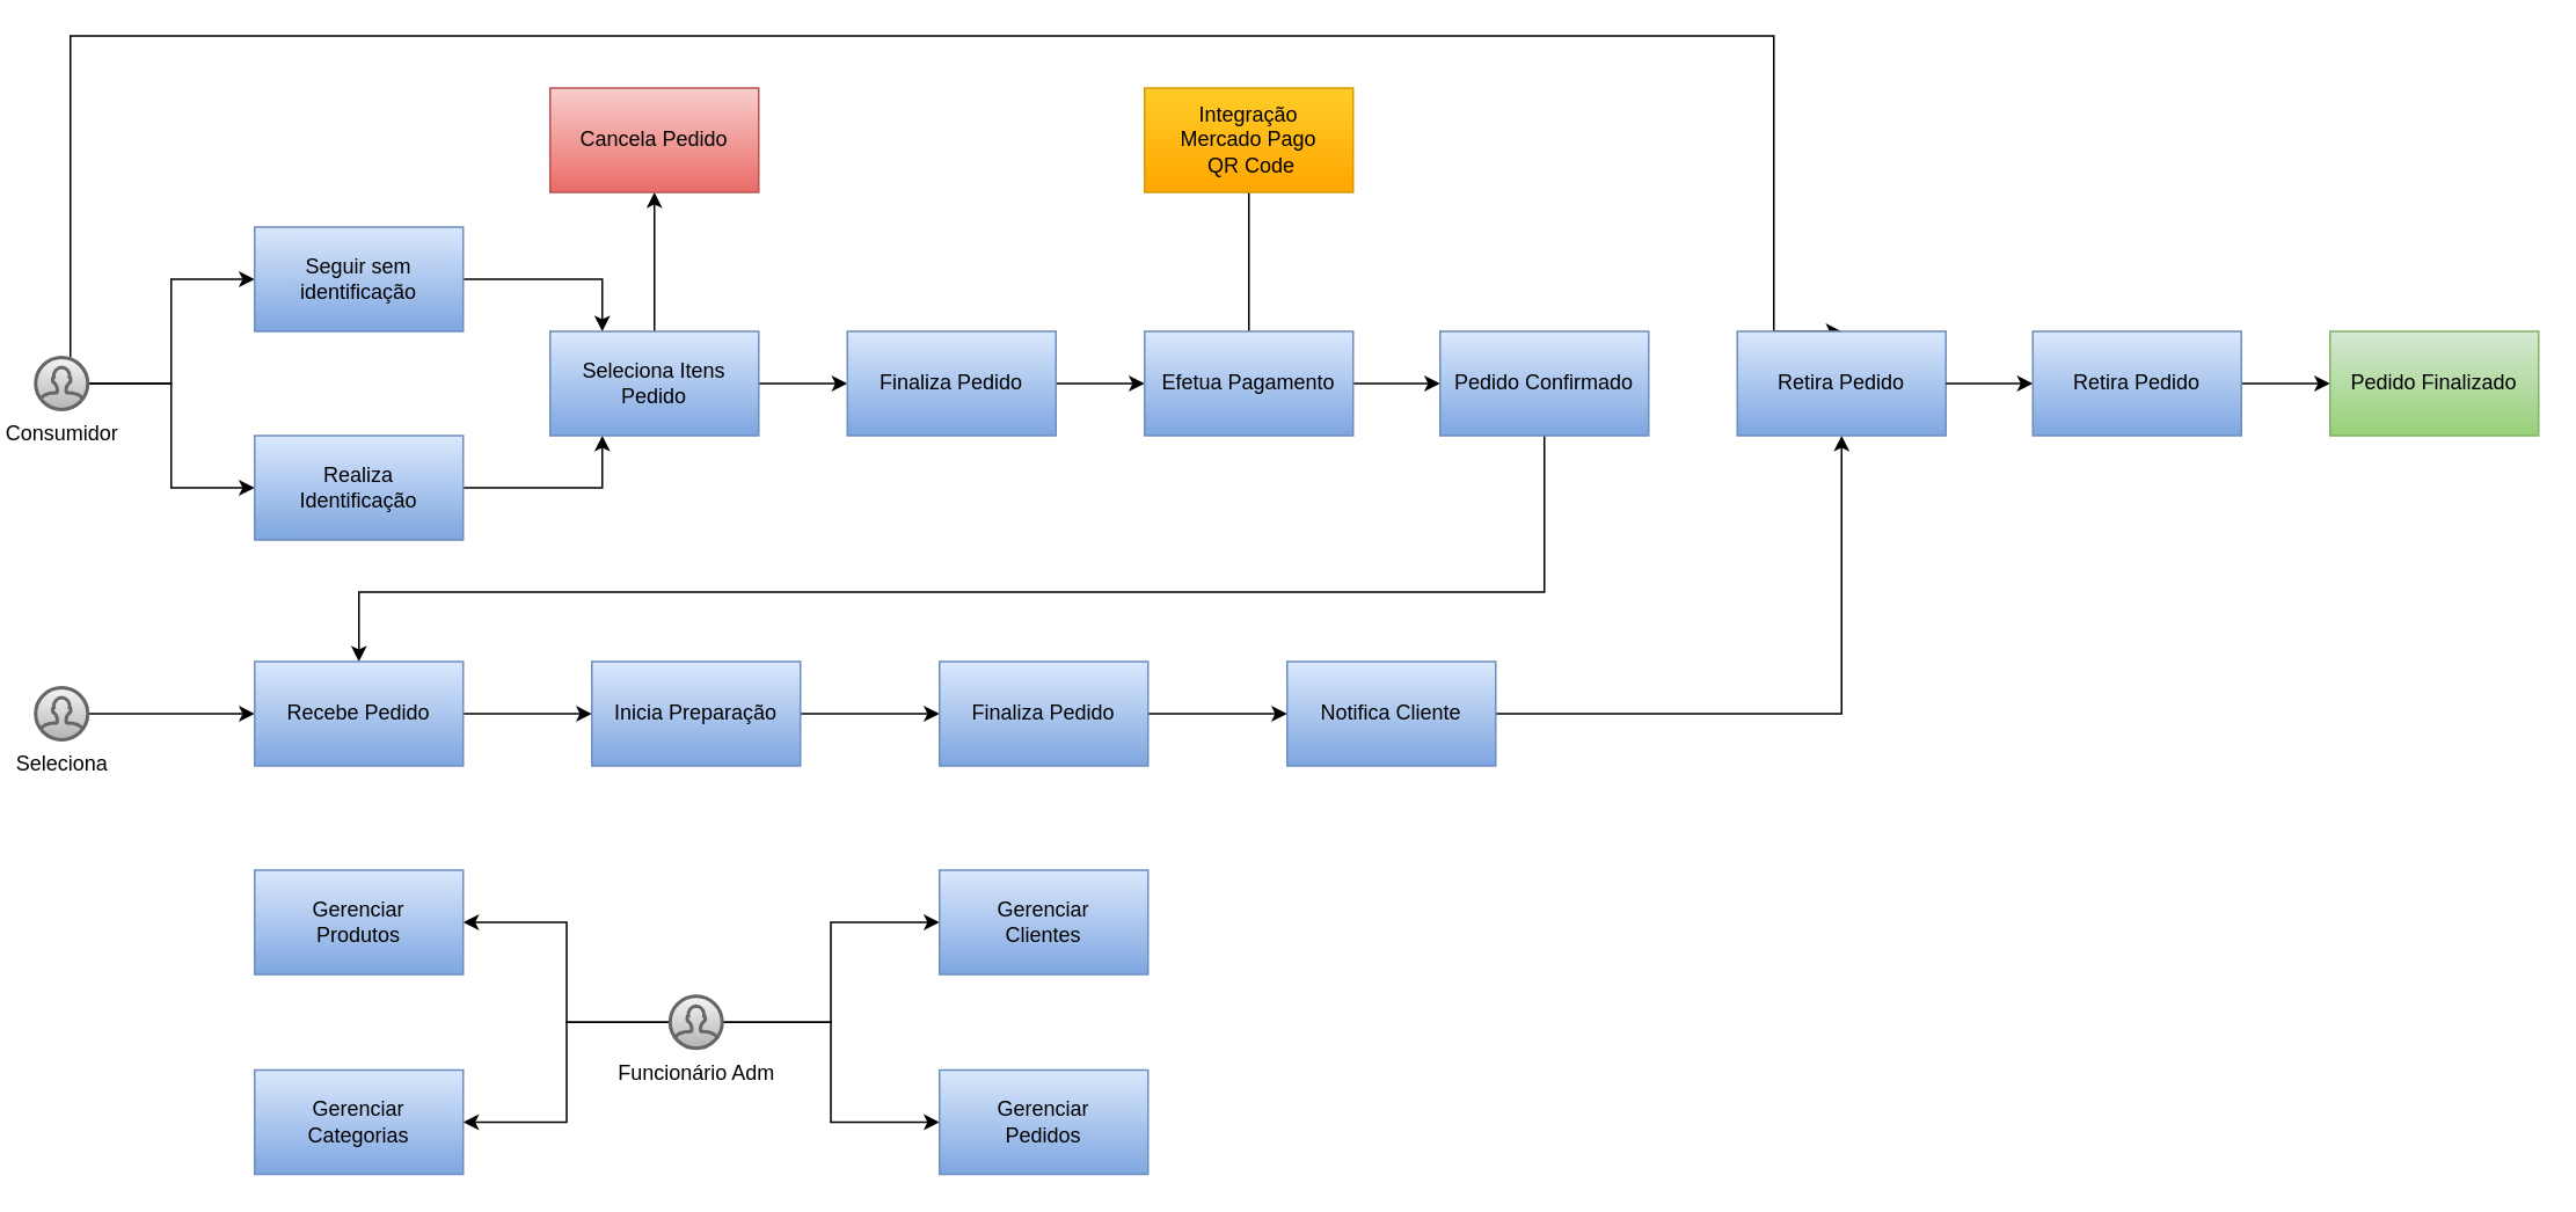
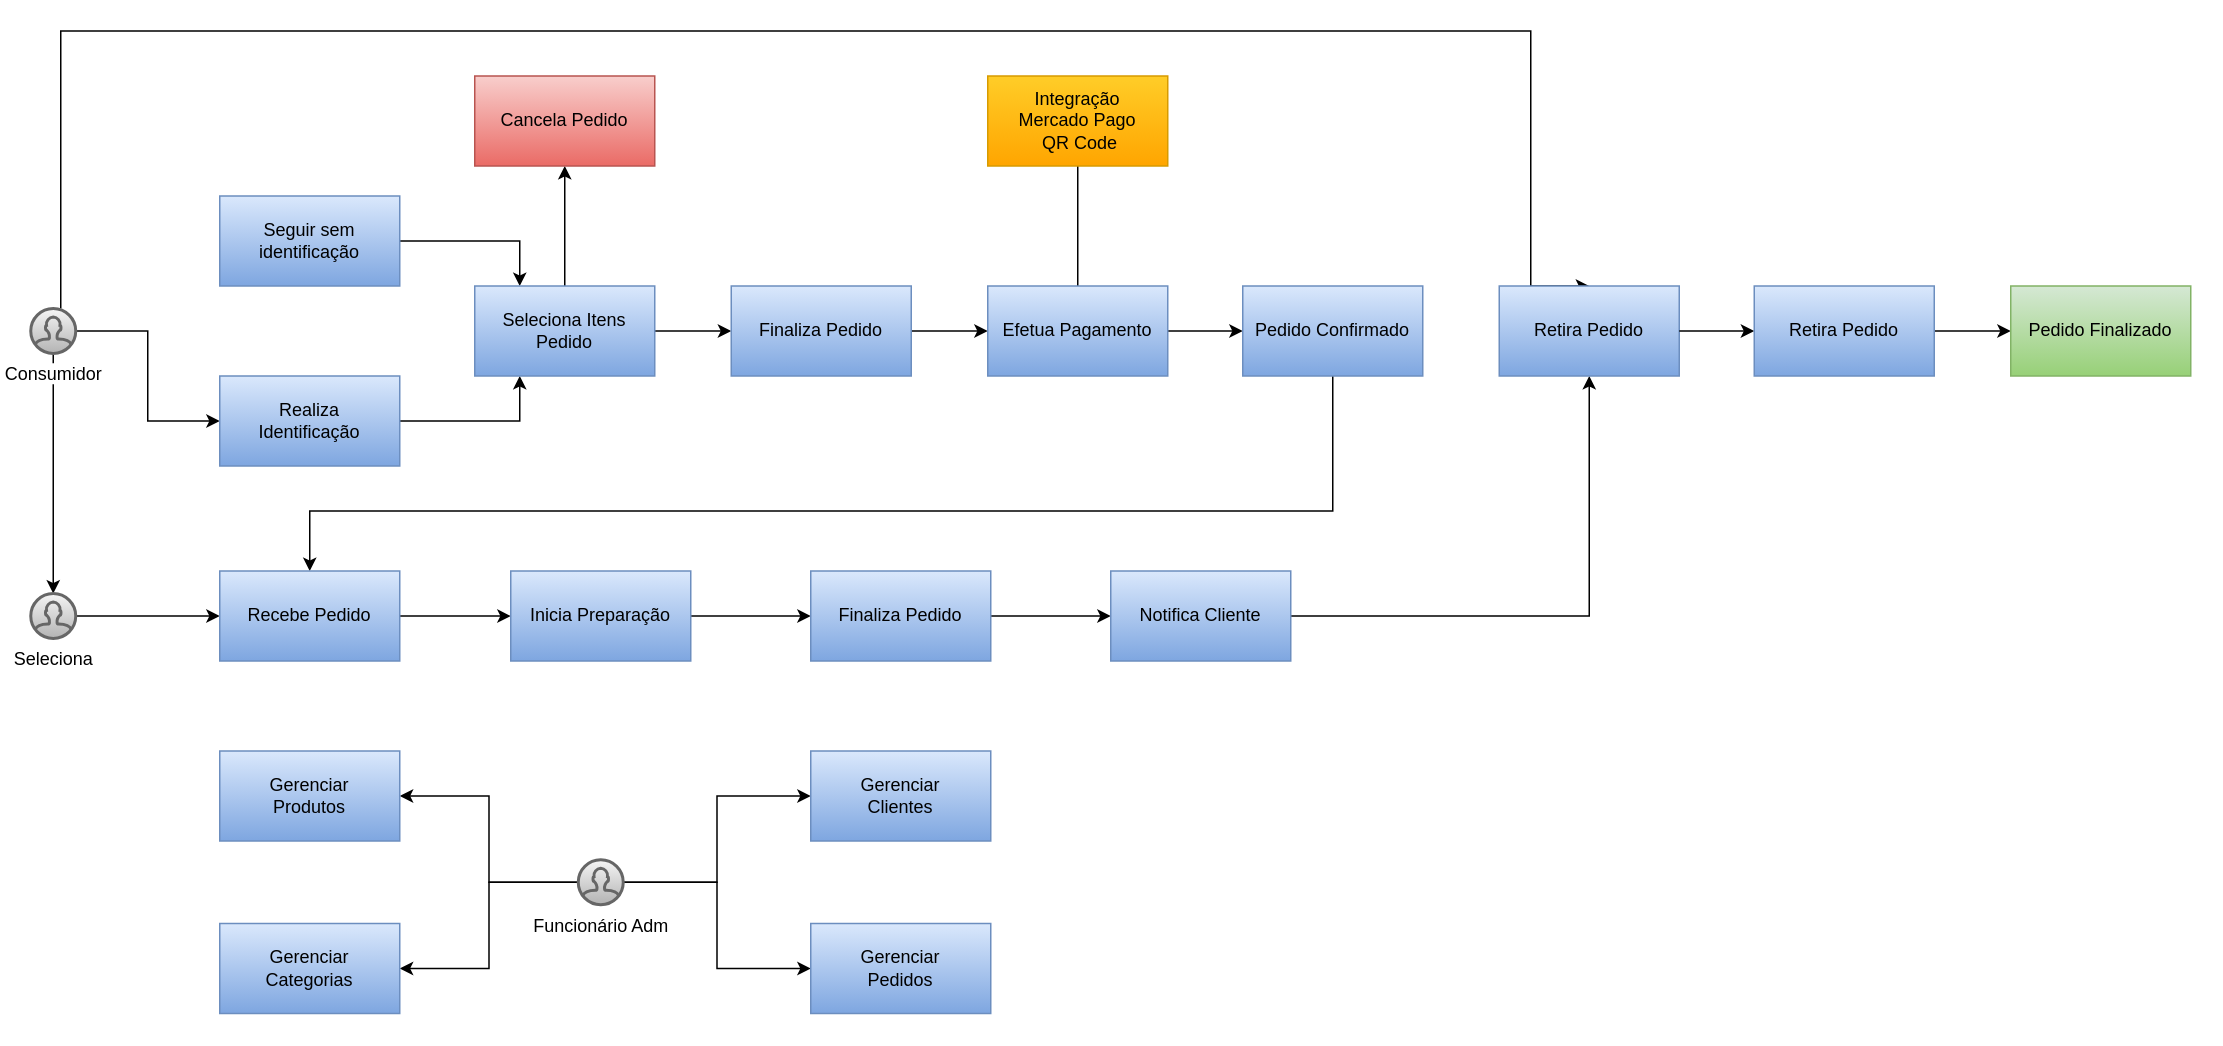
  <mxCell id="0" />
  <mxCell id="1" parent="0" />
- <mxCell id="2" style="edgeStyle=orthogonalEdgeStyle;rounded=0;orthogonalLoop=1;jettySize=auto;html=1;entryX=0;entryY=0.5;entryDx=0;entryDy=0;" edge="1" parent="1" source="5" target="14"><mxGeometry relative="1" as="geometry" /></mxCell>
+ <mxCell id="2" style="edgeStyle=orthogonalEdgeStyle;rounded=0;orthogonalLoop=1;jettySize=auto;html=1;" edge="1" parent="1" source="5" target="27"><mxGeometry relative="1" as="geometry" /></mxCell>
  <mxCell id="3" style="edgeStyle=orthogonalEdgeStyle;rounded=0;orthogonalLoop=1;jettySize=auto;html=1;entryX=0;entryY=0.5;entryDx=0;entryDy=0;" edge="1" parent="1" source="5" target="12"><mxGeometry relative="1" as="geometry" /></mxCell>
  <mxCell id="4" style="edgeStyle=orthogonalEdgeStyle;rounded=0;orthogonalLoop=1;jettySize=auto;html=1;entryX=0.5;entryY=0;entryDx=0;entryDy=0;" edge="1" parent="1" source="5" target="36"><mxGeometry relative="1" as="geometry"><Array as="points"><mxPoint x="40" y="20" /><mxPoint x="1020" y="20" /></Array></mxGeometry></mxCell>
  <mxCell id="5" value="Consumidor" style="html=1;verticalLabelPosition=bottom;align=center;labelBackgroundColor=#ffffff;verticalAlign=top;strokeWidth=2;strokeColor=#666666;shadow=0;dashed=0;shape=mxgraph.ios7.icons.user;fillColor=#f5f5f5;gradientColor=#b3b3b3;" vertex="1" parent="1"><mxGeometry x="20" y="205" width="30" height="30" as="geometry" /></mxCell>
  <mxCell id="6" value="" style="edgeStyle=orthogonalEdgeStyle;rounded=0;orthogonalLoop=1;jettySize=auto;html=1;entryX=0;entryY=0.5;entryDx=0;entryDy=0;" edge="1" parent="1" source="10" target="39"><mxGeometry relative="1" as="geometry"><mxPoint x="489" y="532.5" as="targetPoint" /></mxGeometry></mxCell>
  <mxCell id="7" style="edgeStyle=orthogonalEdgeStyle;rounded=0;orthogonalLoop=1;jettySize=auto;html=1;entryX=0;entryY=0.5;entryDx=0;entryDy=0;" edge="1" parent="1" source="10" target="40"><mxGeometry relative="1" as="geometry" /></mxCell>
  <mxCell id="8" style="edgeStyle=orthogonalEdgeStyle;rounded=0;orthogonalLoop=1;jettySize=auto;html=1;entryX=1;entryY=0.5;entryDx=0;entryDy=0;" edge="1" parent="1" source="10" target="42"><mxGeometry relative="1" as="geometry" /></mxCell>
  <mxCell id="9" style="edgeStyle=orthogonalEdgeStyle;rounded=0;orthogonalLoop=1;jettySize=auto;html=1;entryX=1;entryY=0.5;entryDx=0;entryDy=0;" edge="1" parent="1" source="10" target="41"><mxGeometry relative="1" as="geometry" /></mxCell>
  <mxCell id="10" value="Funcionário Adm" style="html=1;verticalLabelPosition=bottom;align=center;labelBackgroundColor=#ffffff;verticalAlign=top;strokeWidth=2;strokeColor=#666666;shadow=0;dashed=0;shape=mxgraph.ios7.icons.user;fillColor=#f5f5f5;gradientColor=#b3b3b3;" vertex="1" parent="1"><mxGeometry x="385" y="572.5" width="30" height="30" as="geometry" /></mxCell>
  <mxCell id="11" style="edgeStyle=orthogonalEdgeStyle;rounded=0;orthogonalLoop=1;jettySize=auto;html=1;entryX=0.25;entryY=1;entryDx=0;entryDy=0;" edge="1" parent="1" source="12" target="17"><mxGeometry relative="1" as="geometry" /></mxCell>
  <mxCell id="12" value="Realiza &lt;br&gt;Identificação" style="rounded=0;whiteSpace=wrap;html=1;fillColor=#dae8fc;gradientColor=#7ea6e0;strokeColor=#6c8ebf;" vertex="1" parent="1"><mxGeometry x="146" y="250" width="120" height="60" as="geometry" /></mxCell>
  <mxCell id="13" style="edgeStyle=orthogonalEdgeStyle;rounded=0;orthogonalLoop=1;jettySize=auto;html=1;entryX=0.25;entryY=0;entryDx=0;entryDy=0;" edge="1" parent="1" source="14" target="17"><mxGeometry relative="1" as="geometry" /></mxCell>
  <mxCell id="14" value="Seguir sem identificação" style="rounded=0;whiteSpace=wrap;html=1;fillColor=#dae8fc;gradientColor=#7ea6e0;strokeColor=#6c8ebf;" vertex="1" parent="1"><mxGeometry x="146" y="130" width="120" height="60" as="geometry" /></mxCell>
  <mxCell id="15" style="edgeStyle=orthogonalEdgeStyle;rounded=0;orthogonalLoop=1;jettySize=auto;html=1;entryX=0;entryY=0.5;entryDx=0;entryDy=0;" edge="1" parent="1" source="17" target="19"><mxGeometry relative="1" as="geometry" /></mxCell>
  <mxCell id="16" value="" style="edgeStyle=orthogonalEdgeStyle;rounded=0;orthogonalLoop=1;jettySize=auto;html=1;" edge="1" parent="1" source="17" target="43"><mxGeometry relative="1" as="geometry" /></mxCell>
  <mxCell id="17" value="Seleciona Itens Pedido" style="rounded=0;whiteSpace=wrap;html=1;fillColor=#dae8fc;gradientColor=#7ea6e0;strokeColor=#6c8ebf;" vertex="1" parent="1"><mxGeometry x="316" y="190" width="120" height="60" as="geometry" /></mxCell>
  <mxCell id="18" style="edgeStyle=orthogonalEdgeStyle;rounded=0;orthogonalLoop=1;jettySize=auto;html=1;entryX=0;entryY=0.5;entryDx=0;entryDy=0;" edge="1" parent="1" source="19" target="22"><mxGeometry relative="1" as="geometry" /></mxCell>
  <mxCell id="19" value="Finaliza Pedido" style="rounded=0;whiteSpace=wrap;html=1;fillColor=#dae8fc;gradientColor=#7ea6e0;strokeColor=#6c8ebf;" vertex="1" parent="1"><mxGeometry x="487" y="190" width="120" height="60" as="geometry" /></mxCell>
  <mxCell id="20" value="" style="edgeStyle=orthogonalEdgeStyle;rounded=0;orthogonalLoop=1;jettySize=auto;html=1;endArrow=none;" edge="1" parent="1" source="22" target="23"><mxGeometry relative="1" as="geometry" /></mxCell>
  <mxCell id="21" value="" style="edgeStyle=orthogonalEdgeStyle;rounded=0;orthogonalLoop=1;jettySize=auto;html=1;" edge="1" parent="1" source="22" target="25"><mxGeometry relative="1" as="geometry" /></mxCell>
  <mxCell id="22" value="Efetua Pagamento" style="rounded=0;whiteSpace=wrap;html=1;fillColor=#dae8fc;gradientColor=#7ea6e0;strokeColor=#6c8ebf;" vertex="1" parent="1"><mxGeometry x="658" y="190" width="120" height="60" as="geometry" /></mxCell>
  <mxCell id="23" value="Integração&lt;br&gt;Mercado Pago&lt;br&gt;&amp;nbsp;QR Code" style="rounded=0;whiteSpace=wrap;html=1;fillColor=#ffcd28;gradientColor=#ffa500;strokeColor=#d79b00;" vertex="1" parent="1"><mxGeometry x="658" y="50" width="120" height="60" as="geometry" /></mxCell>
  <mxCell id="24" style="edgeStyle=orthogonalEdgeStyle;rounded=0;orthogonalLoop=1;jettySize=auto;html=1;entryX=0.5;entryY=0;entryDx=0;entryDy=0;exitX=0.5;exitY=1;exitDx=0;exitDy=0;" edge="1" parent="1" source="25" target="29"><mxGeometry relative="1" as="geometry"><Array as="points"><mxPoint x="847" y="340" /><mxPoint x="200" y="340" /></Array></mxGeometry></mxCell>
  <mxCell id="25" value="Pedido Confirmado" style="rounded=0;whiteSpace=wrap;html=1;fillColor=#dae8fc;gradientColor=#7ea6e0;strokeColor=#6c8ebf;" vertex="1" parent="1"><mxGeometry x="828" y="190" width="120" height="60" as="geometry" /></mxCell>
  <mxCell id="26" style="edgeStyle=orthogonalEdgeStyle;rounded=0;orthogonalLoop=1;jettySize=auto;html=1;" edge="1" parent="1" source="27" target="29"><mxGeometry relative="1" as="geometry" /></mxCell>
  <mxCell id="27" value="Seleciona" style="html=1;verticalLabelPosition=bottom;align=center;labelBackgroundColor=#ffffff;verticalAlign=top;strokeWidth=2;strokeColor=#666666;shadow=0;dashed=0;shape=mxgraph.ios7.icons.user;fillColor=#f5f5f5;gradientColor=#b3b3b3;" vertex="1" parent="1"><mxGeometry x="20" y="395" width="30" height="30" as="geometry" /></mxCell>
  <mxCell id="28" value="" style="edgeStyle=orthogonalEdgeStyle;rounded=0;orthogonalLoop=1;jettySize=auto;html=1;" edge="1" parent="1" source="29" target="31"><mxGeometry relative="1" as="geometry" /></mxCell>
  <mxCell id="29" value="Recebe Pedido" style="rounded=0;whiteSpace=wrap;html=1;fillColor=#dae8fc;gradientColor=#7ea6e0;strokeColor=#6c8ebf;" vertex="1" parent="1"><mxGeometry x="146" y="380" width="120" height="60" as="geometry" /></mxCell>
  <mxCell id="30" value="" style="edgeStyle=orthogonalEdgeStyle;rounded=0;orthogonalLoop=1;jettySize=auto;html=1;" edge="1" parent="1" source="31" target="34"><mxGeometry relative="1" as="geometry" /></mxCell>
  <mxCell id="31" value="Inicia Preparação" style="rounded=0;whiteSpace=wrap;html=1;fillColor=#dae8fc;gradientColor=#7ea6e0;strokeColor=#6c8ebf;" vertex="1" parent="1"><mxGeometry x="340" y="380" width="120" height="60" as="geometry" /></mxCell>
  <mxCell id="32" value="" style="edgeStyle=orthogonalEdgeStyle;rounded=0;orthogonalLoop=1;jettySize=auto;html=1;exitX=1;exitY=0.5;exitDx=0;exitDy=0;" edge="1" parent="1" source="37" target="36"><mxGeometry relative="1" as="geometry" /></mxCell>
  <mxCell id="33" value="" style="edgeStyle=orthogonalEdgeStyle;rounded=0;orthogonalLoop=1;jettySize=auto;html=1;" edge="1" parent="1" source="34" target="37"><mxGeometry relative="1" as="geometry" /></mxCell>
  <mxCell id="34" value="Finaliza Pedido" style="rounded=0;whiteSpace=wrap;html=1;fillColor=#dae8fc;gradientColor=#7ea6e0;strokeColor=#6c8ebf;" vertex="1" parent="1"><mxGeometry x="540" y="380" width="120" height="60" as="geometry" /></mxCell>
  <mxCell id="35" value="" style="edgeStyle=orthogonalEdgeStyle;rounded=0;orthogonalLoop=1;jettySize=auto;html=1;" edge="1" parent="1" source="45" target="38"><mxGeometry relative="1" as="geometry" /></mxCell>
  <mxCell id="36" value="Retira Pedido" style="rounded=0;whiteSpace=wrap;html=1;fillColor=#dae8fc;gradientColor=#7ea6e0;strokeColor=#6c8ebf;" vertex="1" parent="1"><mxGeometry x="999" y="190" width="120" height="60" as="geometry" /></mxCell>
  <mxCell id="37" value="Notifica Cliente" style="rounded=0;whiteSpace=wrap;html=1;fillColor=#dae8fc;gradientColor=#7ea6e0;strokeColor=#6c8ebf;" vertex="1" parent="1"><mxGeometry x="740" y="380" width="120" height="60" as="geometry" /></mxCell>
  <mxCell id="38" value="Pedido Finalizado" style="rounded=0;whiteSpace=wrap;html=1;fillColor=#d5e8d4;gradientColor=#97d077;strokeColor=#82b366;" vertex="1" parent="1"><mxGeometry x="1340" y="190" width="120" height="60" as="geometry" /></mxCell>
  <mxCell id="39" value="Gerenciar &lt;br&gt;Clientes" style="rounded=0;whiteSpace=wrap;html=1;fillColor=#dae8fc;gradientColor=#7ea6e0;strokeColor=#6c8ebf;" vertex="1" parent="1"><mxGeometry x="540" y="500" width="120" height="60" as="geometry" /></mxCell>
  <mxCell id="40" value="Gerenciar &lt;br&gt;Pedidos" style="rounded=0;whiteSpace=wrap;html=1;fillColor=#dae8fc;gradientColor=#7ea6e0;strokeColor=#6c8ebf;" vertex="1" parent="1"><mxGeometry x="540" y="615" width="120" height="60" as="geometry" /></mxCell>
  <mxCell id="41" value="Gerenciar &lt;br&gt;Produtos" style="rounded=0;whiteSpace=wrap;html=1;fillColor=#dae8fc;gradientColor=#7ea6e0;strokeColor=#6c8ebf;" vertex="1" parent="1"><mxGeometry x="146" y="500" width="120" height="60" as="geometry" /></mxCell>
  <mxCell id="42" value="Gerenciar &lt;br&gt;Categorias" style="rounded=0;whiteSpace=wrap;html=1;fillColor=#dae8fc;gradientColor=#7ea6e0;strokeColor=#6c8ebf;" vertex="1" parent="1"><mxGeometry x="146" y="615" width="120" height="60" as="geometry" /></mxCell>
  <mxCell id="43" value="Cancela Pedido" style="whiteSpace=wrap;html=1;fillColor=#f8cecc;strokeColor=#b85450;rounded=0;gradientColor=#ea6b66;" vertex="1" parent="1"><mxGeometry x="316" y="50" width="120" height="60" as="geometry" /></mxCell>
  <mxCell id="44" value="" style="edgeStyle=orthogonalEdgeStyle;rounded=0;orthogonalLoop=1;jettySize=auto;html=1;" edge="1" parent="1" source="36" target="45"><mxGeometry relative="1" as="geometry"><mxPoint x="1080" y="220" as="sourcePoint" /><mxPoint x="1340" y="220" as="targetPoint" /></mxGeometry></mxCell>
  <mxCell id="45" value="Retira Pedido" style="rounded=0;whiteSpace=wrap;html=1;fillColor=#dae8fc;gradientColor=#7ea6e0;strokeColor=#6c8ebf;" vertex="1" parent="1"><mxGeometry x="1169" y="190" width="120" height="60" as="geometry" /></mxCell>
